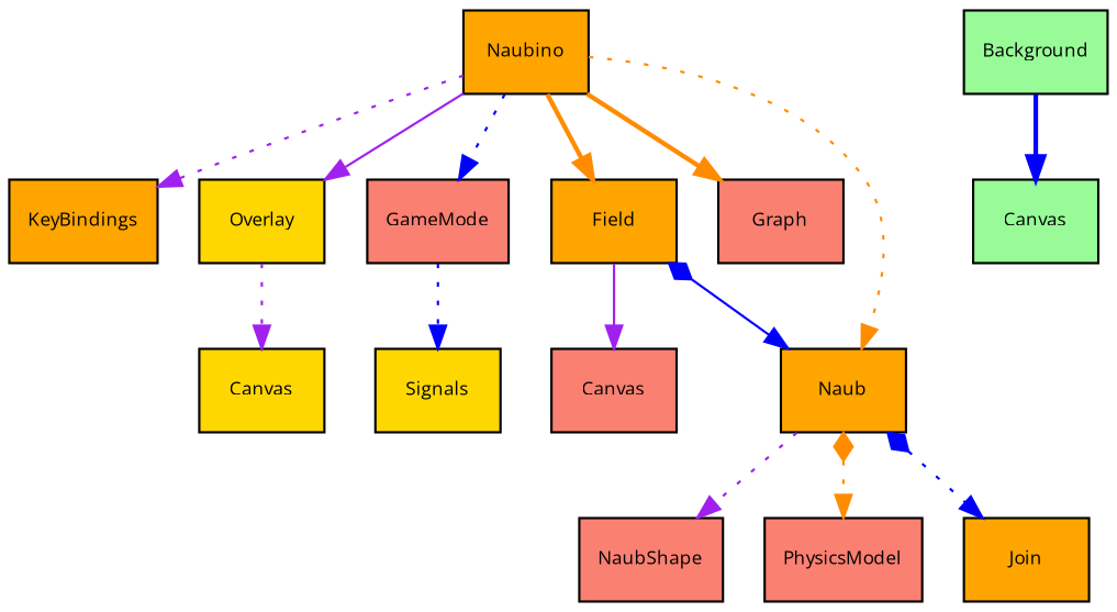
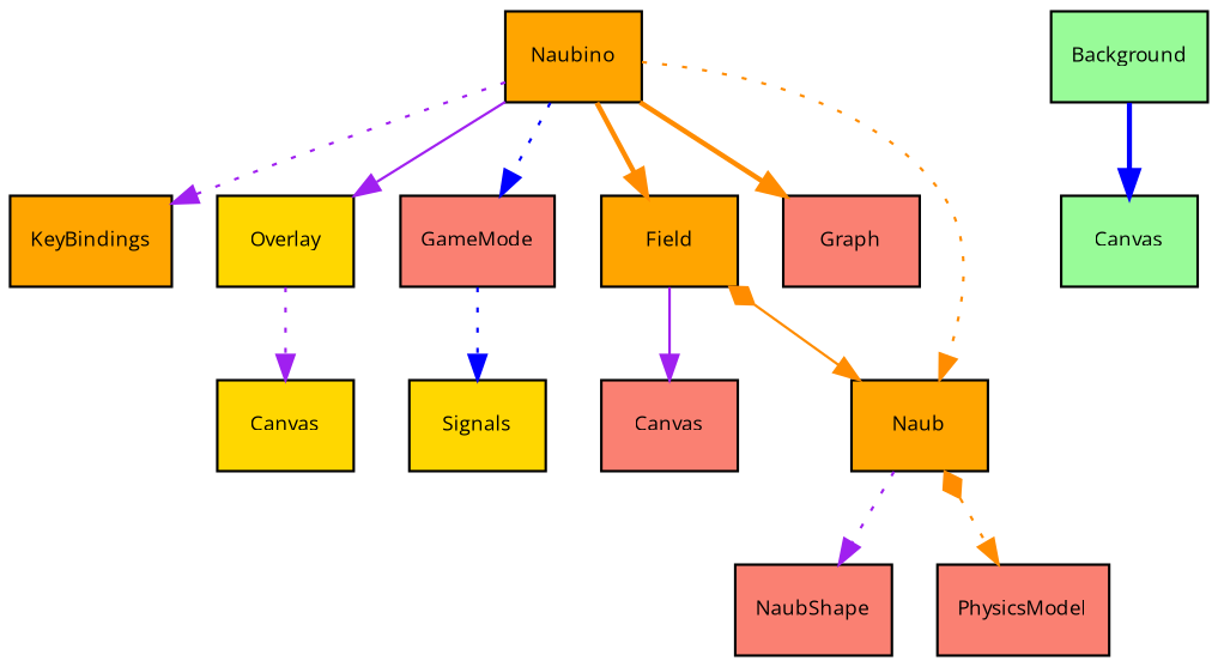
  digraph {
    fontname="Open Sans"
    fontsize=8
    node [fillcolor=orange fontname="Open Sans" fontsize=8 shape=record style=filled]
    edge [arrowhead=normal arrowtail=none color=purple dir=both fontname="Open Sans" fontsize=8 style=dotted]
    n1 [label="{Naubino}"]
    n2 [label="{KeyBindings}"]
    n3 [fillcolor=gold label="{Overlay}"]
    n4 [label="{Field}"]
    n5 [fillcolor=salmon label="{GameMode}"]
    n6 [fillcolor=salmon label="{Graph}"]
    n7 [label="{Naub}"]
    n8 [fillcolor=gold label="{Canvas}"]
    n9 [fillcolor=salmon label="{Canvas}"]
    n10 [fillcolor=palegreen label="{Background}"]
    n11 [fillcolor=palegreen label="{Canvas}"]
    n12 [fillcolor=gold label="{Signals}"]
    n13 [fillcolor=salmon label="{NaubShape}"]
    n14 [fillcolor=salmon label="{PhysicsModel}"]
-   Join
    n1 -> n2
    n1 -> n3 [style=solid]
    n1 -> n4 [color=darkorange style=bold]
    n1 -> n5 [color=blue]
    n1 -> n6 [color=darkorange style=bold]
    n1 -> n7 [color=darkorange]
    n3 -> n8
-   n4 -> n7 [arrowtail=diamond color=blue style=solid]
+   n4 -> n7 [arrowtail=diamond color=darkorange style=solid]
    n4 -> n9 [style=solid]
    n5 -> n12 [color=blue]
    n7 -> n13
    n7 -> n14 [arrowtail=diamond color=darkorange]
-   n7 -> Join [arrowtail=diamond color=blue]
    n10 -> n11 [color=blue style=bold]
  }
